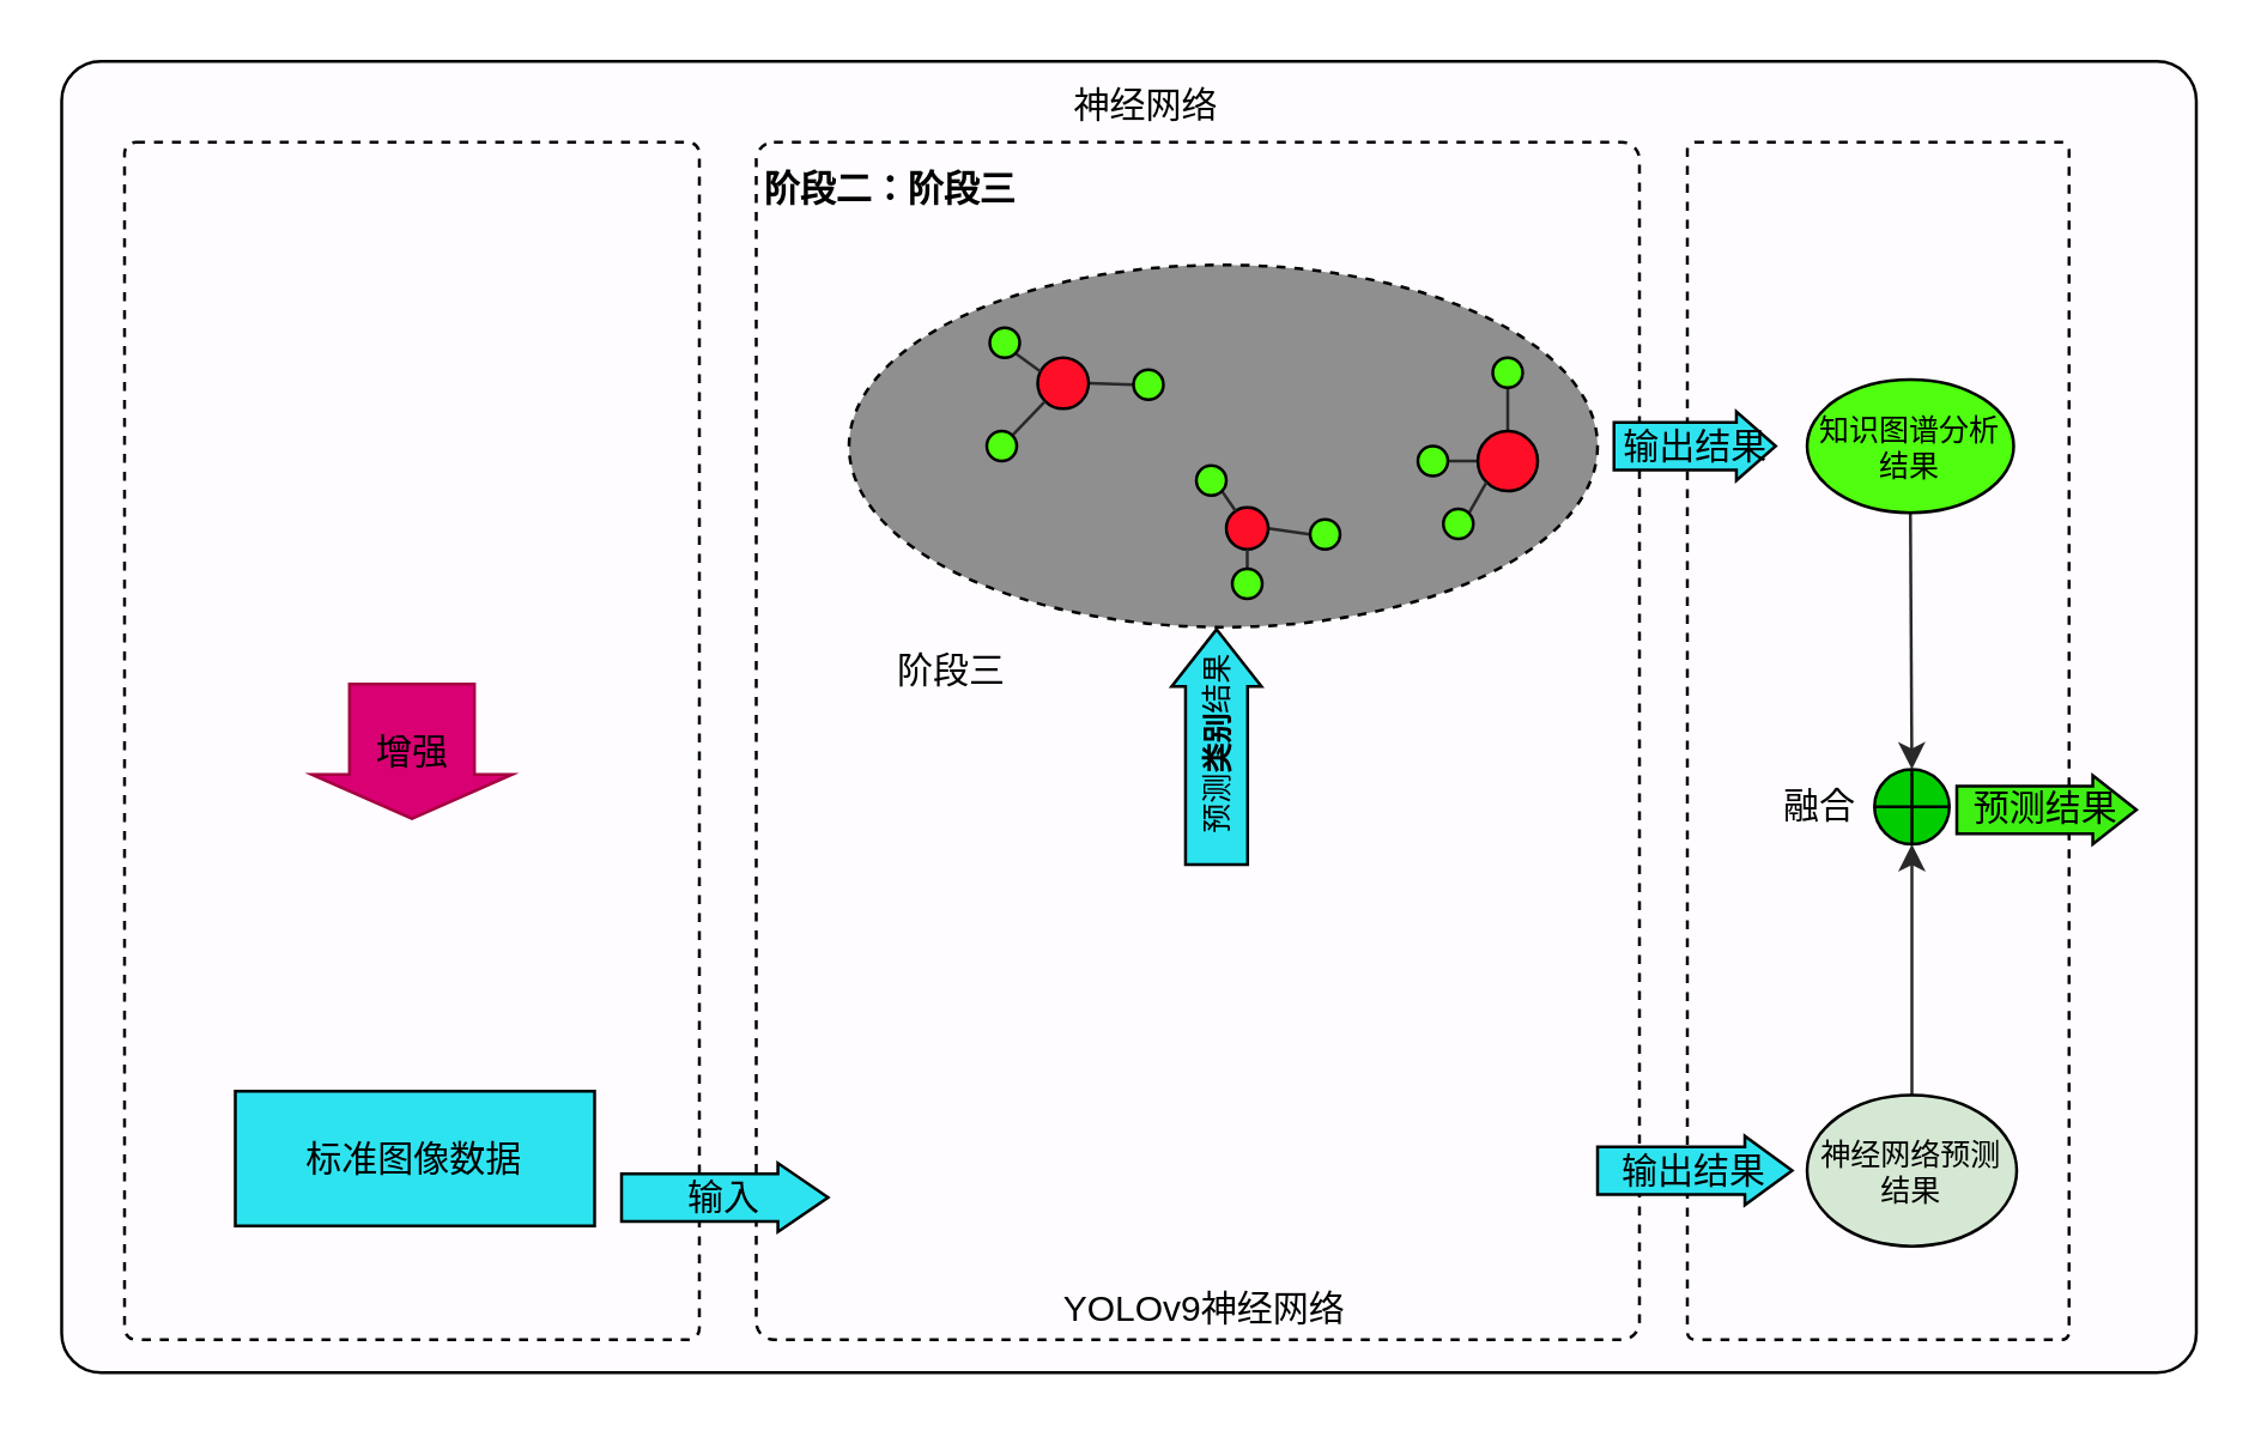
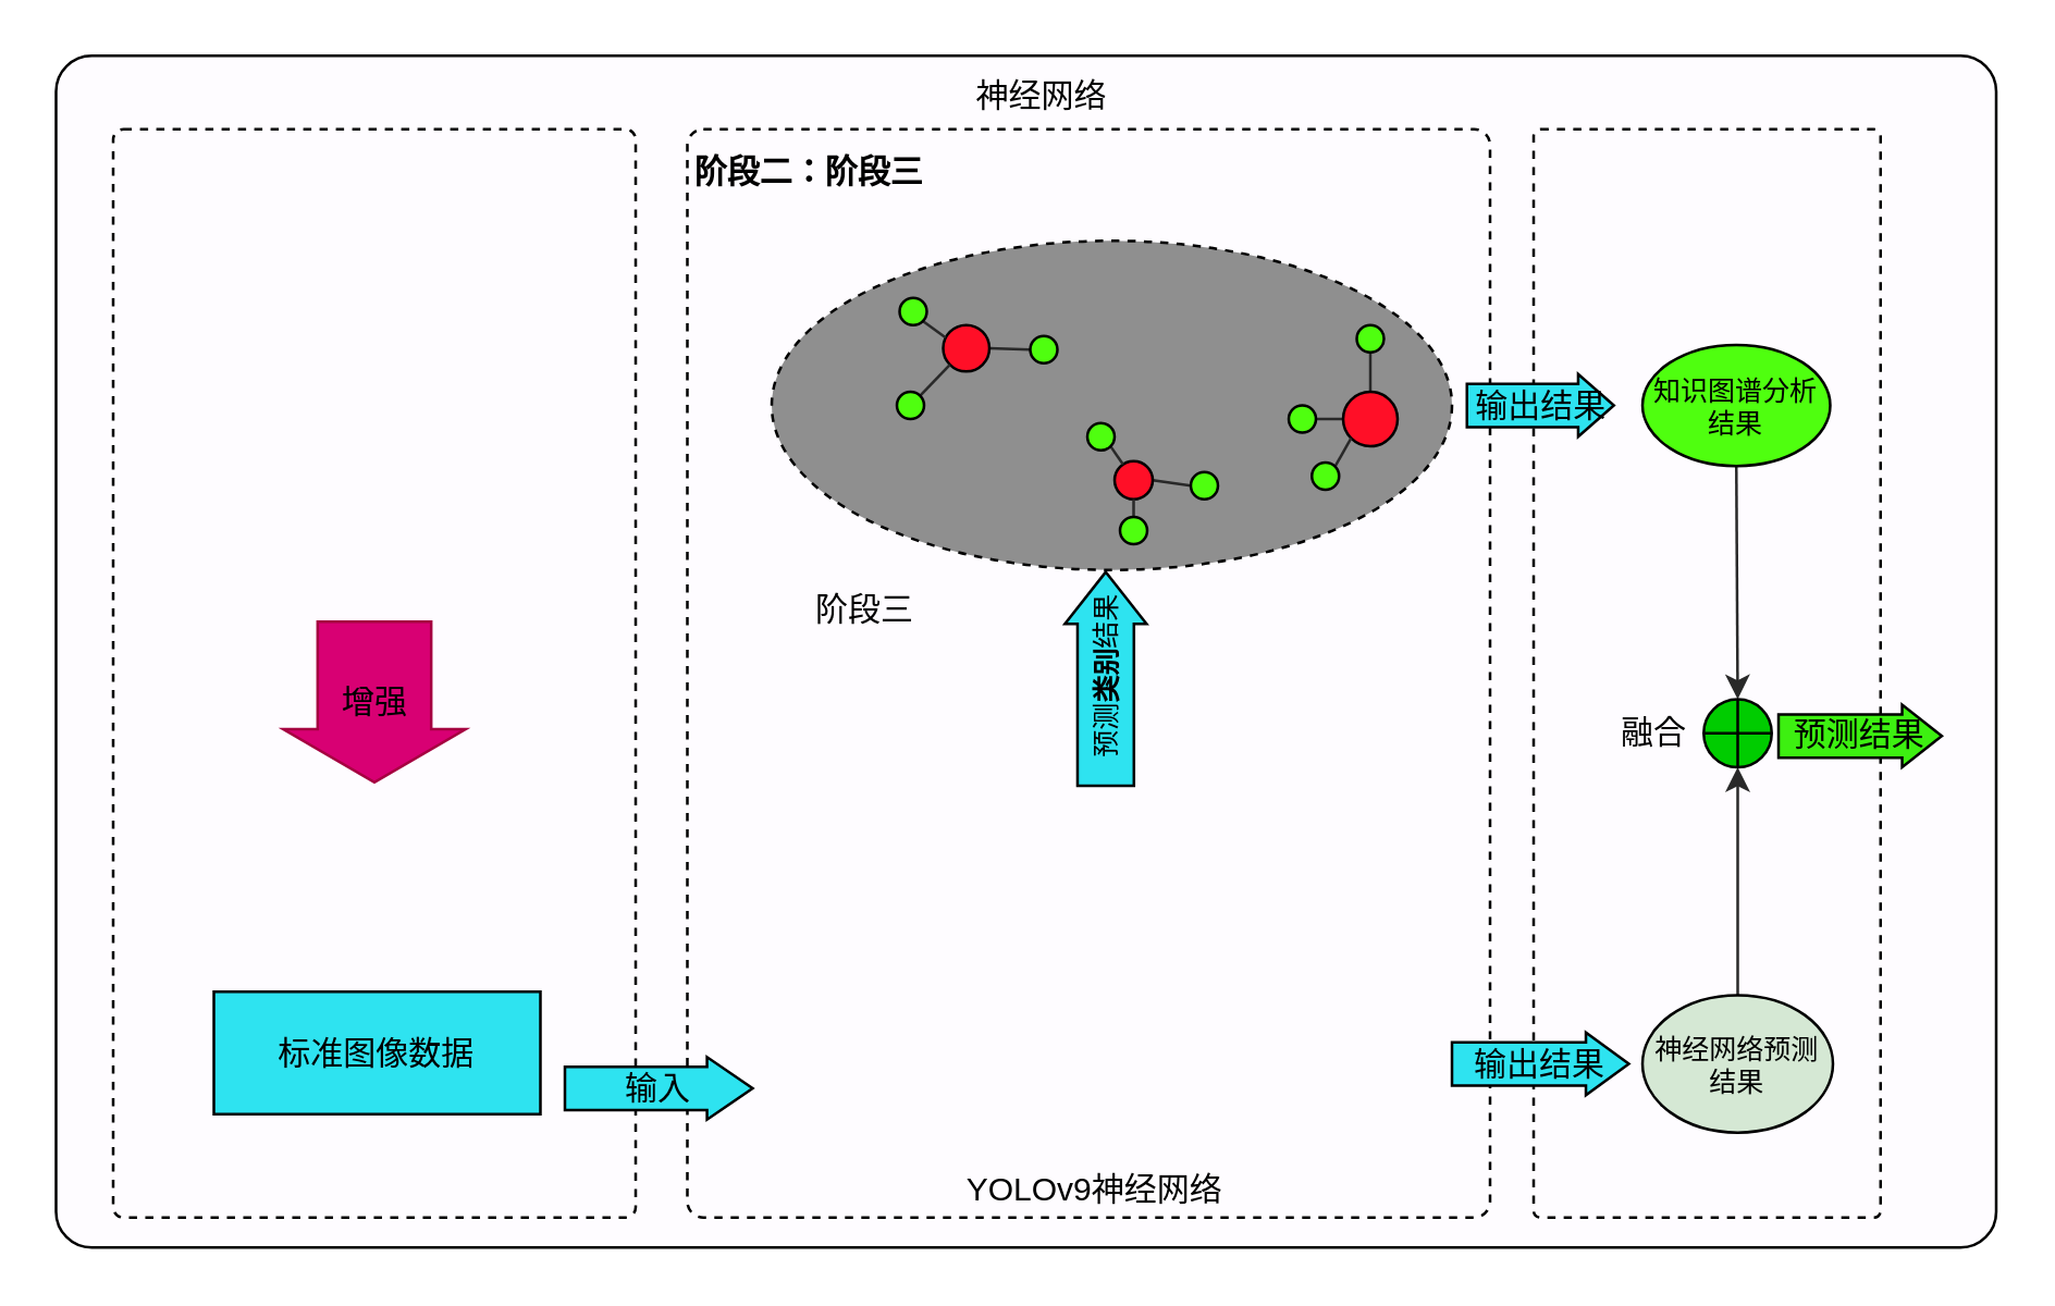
  <mxCell id="0" />
  <mxCell id="1" parent="0" />
  <mxCell id="2" value="" style="rounded=1;whiteSpace=wrap;html=1;fontColor=#FCFCFC;arcSize=3;fillColor=#FEFCFF;" vertex="1" parent="1"><mxGeometry x="20" y="20" width="713" height="438" as="geometry" /></mxCell>
  <mxCell id="3" value="&lt;font color=&quot;#000000&quot;&gt;神经网络&lt;/font&gt;" style="text;html=1;align=center;verticalAlign=middle;resizable=0;points=[];autosize=1;strokeColor=none;fillColor=none;fontColor=#FCFCFC;" vertex="1" parent="1"><mxGeometry x="343" y="22" width="78" height="26" as="geometry" /></mxCell>
  <mxCell id="4" value="&lt;div style=&quot;&quot;&gt;&lt;br&gt;&lt;/div&gt;" style="rounded=1;whiteSpace=wrap;html=1;fontColor=#000000;fillColor=#FEFCFF;strokeColor=#000000;arcSize=2;dashed=1;align=left;" vertex="1" parent="1"><mxGeometry x="41" y="47" width="192" height="400" as="geometry" /></mxCell>
  <mxCell id="5" value="标准图像数据" style="rounded=0;whiteSpace=wrap;html=1;strokeColor=#000000;fontColor=#000000;fillColor=#2EE3F0;" vertex="1" parent="1"><mxGeometry x="78" y="364" width="120" height="45" as="geometry" /></mxCell>
- <mxCell id="6" value="&lt;font color=&quot;#000000&quot;&gt;增强&lt;/font&gt;" style="shape=singleArrow;direction=south;whiteSpace=wrap;html=1;strokeColor=#A50040;fontColor=#ffffff;fillColor=#d80073;arrowWidth=0.623;arrowSize=0.33;" vertex="1" parent="1"><mxGeometry x="103.5" y="228" width="67" height="45" as="geometry" /></mxCell>
+ <mxCell id="6" value="&lt;font color=&quot;#000000&quot;&gt;增强&lt;/font&gt;" style="shape=singleArrow;direction=south;whiteSpace=wrap;html=1;strokeColor=#A50040;fontColor=#ffffff;fillColor=#d80073;arrowWidth=0.623;arrowSize=0.33;" vertex="1" parent="1"><mxGeometry x="103.5" y="228" width="67" height="59" as="geometry" /></mxCell>
  <mxCell id="7" value="&lt;div style=&quot;&quot;&gt;&lt;br&gt;&lt;/div&gt;" style="rounded=1;whiteSpace=wrap;html=1;fontColor=#000000;fillColor=#FEFCFF;strokeColor=#000000;arcSize=2;dashed=1;align=left;" vertex="1" parent="1"><mxGeometry x="252" y="47" width="295" height="400" as="geometry" /></mxCell>
  <mxCell id="8" value="&lt;b&gt;阶段二：阶段三&lt;/b&gt;" style="text;html=1;align=left;verticalAlign=middle;resizable=0;points=[];autosize=1;strokeColor=none;fillColor=none;fontColor=#000000;" vertex="1" parent="1"><mxGeometry x="253" y="50" width="114" height="26" as="geometry" /></mxCell>
  <mxCell id="9" value="YOLOv9神经网络" style="text;html=1;align=left;verticalAlign=middle;resizable=0;points=[];autosize=1;strokeColor=none;fillColor=none;fontColor=#000000;" vertex="1" parent="1"><mxGeometry x="353" y="422" width="120" height="30" as="geometry" /></mxCell>
  <mxCell id="10" value="输入" style="shape=singleArrow;whiteSpace=wrap;html=1;strokeColor=#000000;fontColor=#000000;fillColor=#2EE3F0;arrowWidth=0.691;arrowSize=0.243;" vertex="1" parent="1"><mxGeometry x="207" y="388" width="69" height="23" as="geometry" /></mxCell>
  <mxCell id="11" value="&lt;div style=&quot;&quot;&gt;&lt;br&gt;&lt;/div&gt;" style="rounded=1;whiteSpace=wrap;html=1;fontColor=#000000;fillColor=#FEFCFF;strokeColor=#000000;arcSize=2;dashed=1;align=left;" vertex="1" parent="1"><mxGeometry x="563" y="47" width="127.5" height="400" as="geometry" /></mxCell>
  <mxCell id="12" value="阶段三" style="text;html=1;align=center;verticalAlign=middle;resizable=0;points=[];autosize=1;strokeColor=none;fillColor=none;fontColor=#000000;" vertex="1" parent="1"><mxGeometry x="282" y="209" width="70" height="30" as="geometry" /></mxCell>
  <mxCell id="13" value="" style="ellipse;whiteSpace=wrap;html=1;strokeColor=#000000;fontColor=#000000;fillColor=#8F8F8F;dashed=1;" vertex="1" parent="1"><mxGeometry x="283" y="88" width="250" height="121" as="geometry" /></mxCell>
  <mxCell id="14" style="html=1;exitX=1;exitY=0.5;exitDx=0;exitDy=0;entryX=0;entryY=0.5;entryDx=0;entryDy=0;strokeColor=#292929;fontColor=#000000;endArrow=none;endFill=0;" edge="1" parent="1" source="15" target="23"><mxGeometry relative="1" as="geometry" /></mxCell>
  <mxCell id="15" value="" style="ellipse;whiteSpace=wrap;html=1;aspect=fixed;strokeColor=#000000;fontColor=#000000;fillColor=#FF0F27;" vertex="1" parent="1"><mxGeometry x="346" y="119" width="17" height="17" as="geometry" /></mxCell>
  <mxCell id="16" style="edgeStyle=none;html=1;exitX=0.5;exitY=0;exitDx=0;exitDy=0;entryX=0.5;entryY=1;entryDx=0;entryDy=0;strokeColor=#292929;fontColor=#000000;endArrow=none;endFill=0;" edge="1" parent="1" source="18" target="31"><mxGeometry relative="1" as="geometry" /></mxCell>
  <mxCell id="17" style="edgeStyle=none;html=1;exitX=0;exitY=0.5;exitDx=0;exitDy=0;entryX=1;entryY=0.5;entryDx=0;entryDy=0;strokeColor=#292929;fontColor=#000000;endArrow=none;endFill=0;" edge="1" parent="1" source="18" target="32"><mxGeometry relative="1" as="geometry" /></mxCell>
  <mxCell id="18" value="" style="ellipse;whiteSpace=wrap;html=1;aspect=fixed;strokeColor=#000000;fontColor=#000000;fillColor=#FF0F27;" vertex="1" parent="1"><mxGeometry x="493" y="143.5" width="20" height="20" as="geometry" /></mxCell>
  <mxCell id="19" style="edgeStyle=none;html=1;exitX=1;exitY=0.5;exitDx=0;exitDy=0;entryX=0;entryY=0.5;entryDx=0;entryDy=0;strokeColor=#292929;fontColor=#000000;endArrow=none;endFill=0;" edge="1" parent="1" source="20" target="30"><mxGeometry relative="1" as="geometry" /></mxCell>
  <mxCell id="20" value="" style="ellipse;whiteSpace=wrap;html=1;aspect=fixed;strokeColor=#000000;fontColor=#000000;fillColor=#FF0F27;" vertex="1" parent="1"><mxGeometry x="409" y="169" width="14" height="14" as="geometry" /></mxCell>
  <mxCell id="21" style="edgeStyle=none;html=1;exitX=1;exitY=0;exitDx=0;exitDy=0;entryX=0;entryY=1;entryDx=0;entryDy=0;strokeColor=#292929;fontColor=#000000;endArrow=none;endFill=0;" edge="1" parent="1" source="22" target="15"><mxGeometry relative="1" as="geometry" /></mxCell>
  <mxCell id="22" value="" style="ellipse;whiteSpace=wrap;html=1;aspect=fixed;strokeColor=#000000;fontColor=#000000;fillColor=#4FFF0F;" vertex="1" parent="1"><mxGeometry x="329" y="143.5" width="10" height="10" as="geometry" /></mxCell>
  <mxCell id="23" value="" style="ellipse;whiteSpace=wrap;html=1;aspect=fixed;strokeColor=#000000;fontColor=#000000;fillColor=#4FFF0F;" vertex="1" parent="1"><mxGeometry x="378" y="123" width="10" height="10" as="geometry" /></mxCell>
  <mxCell id="24" style="edgeStyle=none;html=1;exitX=1;exitY=1;exitDx=0;exitDy=0;entryX=0.054;entryY=0.271;entryDx=0;entryDy=0;entryPerimeter=0;strokeColor=#292929;fontColor=#000000;endArrow=none;endFill=0;" edge="1" parent="1" source="25" target="15"><mxGeometry relative="1" as="geometry" /></mxCell>
  <mxCell id="25" value="" style="ellipse;whiteSpace=wrap;html=1;aspect=fixed;strokeColor=#000000;fontColor=#000000;fillColor=#4FFF0F;" vertex="1" parent="1"><mxGeometry x="330" y="109" width="10" height="10" as="geometry" /></mxCell>
  <mxCell id="26" style="edgeStyle=none;html=1;exitX=1;exitY=1;exitDx=0;exitDy=0;strokeColor=#292929;fontColor=#000000;endArrow=none;endFill=0;" edge="1" parent="1" source="27" target="20"><mxGeometry relative="1" as="geometry" /></mxCell>
  <mxCell id="27" value="" style="ellipse;whiteSpace=wrap;html=1;aspect=fixed;strokeColor=#000000;fontColor=#000000;fillColor=#4FFF0F;" vertex="1" parent="1"><mxGeometry x="399" y="155" width="10" height="10" as="geometry" /></mxCell>
  <mxCell id="28" style="edgeStyle=none;html=1;exitX=0.5;exitY=0;exitDx=0;exitDy=0;entryX=0.5;entryY=1;entryDx=0;entryDy=0;strokeColor=#292929;fontColor=#000000;endArrow=none;endFill=0;" edge="1" parent="1" source="29" target="20"><mxGeometry relative="1" as="geometry" /></mxCell>
  <mxCell id="29" value="" style="ellipse;whiteSpace=wrap;html=1;aspect=fixed;strokeColor=#000000;fontColor=#000000;fillColor=#4FFF0F;" vertex="1" parent="1"><mxGeometry x="411" y="189.5" width="10" height="10" as="geometry" /></mxCell>
  <mxCell id="30" value="" style="ellipse;whiteSpace=wrap;html=1;aspect=fixed;strokeColor=#000000;fontColor=#000000;fillColor=#4FFF0F;" vertex="1" parent="1"><mxGeometry x="437" y="173" width="10" height="10" as="geometry" /></mxCell>
  <mxCell id="31" value="" style="ellipse;whiteSpace=wrap;html=1;aspect=fixed;strokeColor=#000000;fontColor=#000000;fillColor=#4FFF0F;" vertex="1" parent="1"><mxGeometry x="498" y="119" width="10" height="10" as="geometry" /></mxCell>
  <mxCell id="32" value="" style="ellipse;whiteSpace=wrap;html=1;aspect=fixed;strokeColor=#000000;fontColor=#000000;fillColor=#4FFF0F;" vertex="1" parent="1"><mxGeometry x="473" y="148.5" width="10" height="10" as="geometry" /></mxCell>
  <mxCell id="33" style="edgeStyle=none;html=1;exitX=1;exitY=0;exitDx=0;exitDy=0;entryX=0;entryY=1;entryDx=0;entryDy=0;strokeColor=#292929;fontColor=#000000;endArrow=none;endFill=0;" edge="1" parent="1" source="34" target="18"><mxGeometry relative="1" as="geometry" /></mxCell>
  <mxCell id="34" value="" style="ellipse;whiteSpace=wrap;html=1;aspect=fixed;strokeColor=#000000;fontColor=#000000;fillColor=#4FFF0F;" vertex="1" parent="1"><mxGeometry x="481.5" y="169.5" width="10" height="10" as="geometry" /></mxCell>
  <mxCell id="35" value="&lt;font style=&quot;font-size: 10px;&quot;&gt;预测&lt;b&gt;类别&lt;/b&gt;结果&lt;/font&gt;" style="shape=singleArrow;whiteSpace=wrap;html=1;strokeColor=#000000;fontColor=#000000;fillColor=#2EE3F0;arrowWidth=0.691;arrowSize=0.243;rotation=-90;" vertex="1" parent="1"><mxGeometry x="366.5" y="234" width="78.5" height="30" as="geometry" /></mxCell>
  <mxCell id="36" value="输出结果" style="shape=singleArrow;whiteSpace=wrap;html=1;strokeColor=#000000;fontColor=#000000;fillColor=#2EE3F0;arrowWidth=0.691;arrowSize=0.243;" vertex="1" parent="1"><mxGeometry x="533" y="379" width="65" height="23" as="geometry" /></mxCell>
  <mxCell id="37" style="edgeStyle=none;html=1;entryX=0.5;entryY=1;entryDx=0;entryDy=0;strokeColor=#292929;fontSize=10;fontColor=#000000;endArrow=classic;endFill=1;" edge="1" parent="1" source="38" target="42"><mxGeometry relative="1" as="geometry" /></mxCell>
  <mxCell id="38" value="神经网络预测结果" style="ellipse;whiteSpace=wrap;html=1;strokeColor=#000000;fontSize=10;fontColor=#000000;fillColor=#d5e8d4;" vertex="1" parent="1"><mxGeometry x="603" y="365.25" width="70" height="50.5" as="geometry" /></mxCell>
  <mxCell id="39" style="edgeStyle=none;html=1;entryX=0.5;entryY=0;entryDx=0;entryDy=0;strokeColor=#292929;fontSize=10;fontColor=#000000;endArrow=classic;endFill=1;" edge="1" parent="1" source="40" target="42"><mxGeometry relative="1" as="geometry" /></mxCell>
  <mxCell id="40" value="知识图谱分析结果" style="ellipse;whiteSpace=wrap;html=1;strokeColor=#000000;fontSize=10;fontColor=#000000;fillColor=#4fff0f;" vertex="1" parent="1"><mxGeometry x="603" y="126.25" width="69" height="44.5" as="geometry" /></mxCell>
  <mxCell id="41" value="输出结果" style="shape=singleArrow;whiteSpace=wrap;html=1;strokeColor=#000000;fontColor=#000000;fillColor=#2EE3F0;arrowWidth=0.691;arrowSize=0.243;" vertex="1" parent="1"><mxGeometry x="538.5" y="137" width="54" height="23" as="geometry" /></mxCell>
  <mxCell id="42" value="" style="shape=orEllipse;perimeter=ellipsePerimeter;whiteSpace=wrap;html=1;backgroundOutline=1;strokeColor=#000000;fontSize=10;fontColor=#000000;fillColor=#00CC00;" vertex="1" parent="1"><mxGeometry x="625.5" y="256.5" width="25" height="25" as="geometry" /></mxCell>
  <mxCell id="43" value="融合" style="text;html=1;align=center;verticalAlign=middle;resizable=0;points=[];autosize=1;strokeColor=none;fillColor=none;fontColor=#000000;" vertex="1" parent="1"><mxGeometry x="582" y="254" width="50" height="30" as="geometry" /></mxCell>
  <mxCell id="44" value="预测结果" style="shape=singleArrow;whiteSpace=wrap;html=1;strokeColor=#000000;fontColor=#000000;fillColor=#3DF011;arrowWidth=0.691;arrowSize=0.243;" vertex="1" parent="1"><mxGeometry x="653" y="258.5" width="60" height="23" as="geometry" /></mxCell>
